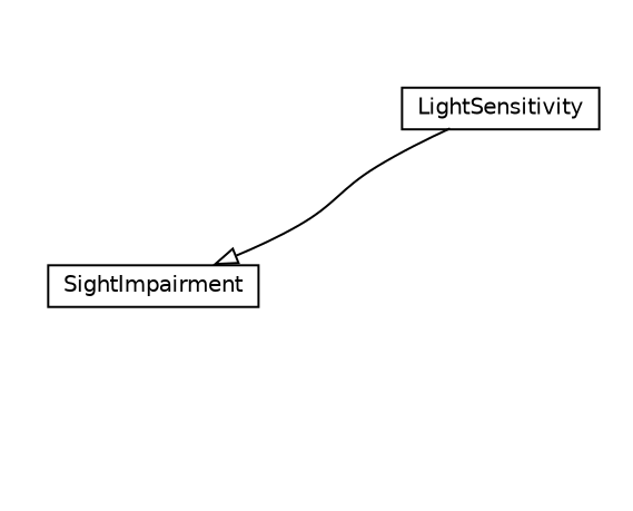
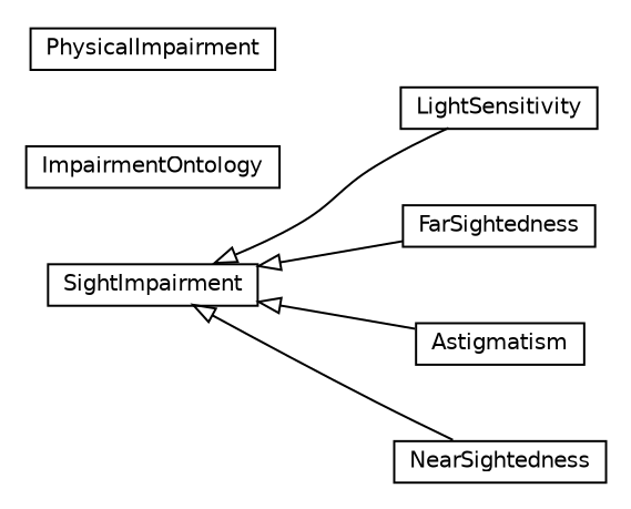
  digraph {
    nodesep=0.25
    rankdir=LR
    ranksep=0.5
    node [fontcolor=black fontname=Helvetica fontsize=10.0 shape=plaintext]
    edge [arrowtail=empty dir=back fontname=Helvetica fontsize=10 headport=p labelfontname=Helvetica labelfontsize=10 tailport=p]
    n1 [label=<<table title="org.universAAL.ontology.impairment.LightSensitivity" border="0" cellborder="1" cellspacing="0" cellpadding="2" port="p" href="./LightSensitivity.html"> 		<tr><td><table border="0" cellspacing="0" cellpadding="1"> <tr><td align="center" balign="center"> LightSensitivity </td></tr> 		</table></td></tr> 		</table>>]
+   n2 [label=<<table title="org.universAAL.ontology.impairment.FarSightedness" border="0" cellborder="1" cellspacing="0" cellpadding="2" port="p" href="./FarSightedness.html"> 		<tr><td><table border="0" cellspacing="0" cellpadding="1"> <tr><td align="center" balign="center"> FarSightedness </td></tr> 		</table></td></tr> 		</table>>]
+   n3 [label=<<table title="org.universAAL.ontology.impairment.ImpairmentOntology" border="0" cellborder="1" cellspacing="0" cellpadding="2" port="p" href="./ImpairmentOntology.html"> 		<tr><td><table border="0" cellspacing="0" cellpadding="1"> <tr><td align="center" balign="center"> ImpairmentOntology </td></tr> 		</table></td></tr> 		</table>>]
+   n4 [label=<<table title="org.universAAL.ontology.impairment.Astigmatism" border="0" cellborder="1" cellspacing="0" cellpadding="2" port="p" href="./Astigmatism.html"> 		<tr><td><table border="0" cellspacing="0" cellpadding="1"> <tr><td align="center" balign="center"> Astigmatism </td></tr> 		</table></td></tr> 		</table>>]
    n5 [label=<<table title="org.universAAL.ontology.impairment.SightImpairment" border="0" cellborder="1" cellspacing="0" cellpadding="2" port="p" href="./SightImpairment.html"> 		<tr><td><table border="0" cellspacing="0" cellpadding="1"> <tr><td align="center" balign="center"> SightImpairment </td></tr> 		</table></td></tr> 		</table>>]
+   n6 [label=<<table title="org.universAAL.ontology.impairment.NearSightedness" border="0" cellborder="1" cellspacing="0" cellpadding="2" port="p" href="./NearSightedness.html"> 		<tr><td><table border="0" cellspacing="0" cellpadding="1"> <tr><td align="center" balign="center"> NearSightedness </td></tr> 		</table></td></tr> 		</table>>]
+   n7 [label=<<table title="org.universAAL.ontology.impairment.PhysicalImpairment" border="0" cellborder="1" cellspacing="0" cellpadding="2" port="p" href="./PhysicalImpairment.html"> 		<tr><td><table border="0" cellspacing="0" cellpadding="1"> <tr><td align="center" balign="center"> PhysicalImpairment </td></tr> 		</table></td></tr> 		</table>>]
    n5 -> n1
+   n5 -> n2
+   n5 -> n4
+   n5 -> n6
  }
